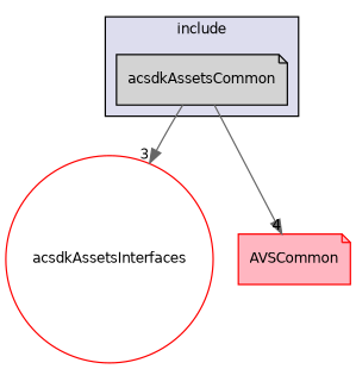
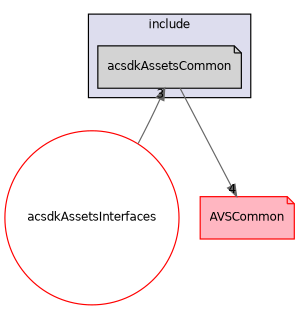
  digraph {
    compound=true
    node [fontname=Helvetica fontsize=10 shape=note style=filled color=red]
    edge [color=gray40 labeldistance=1.5 labelfontname=Helvetica labelfontsize=10]
    n1 [fillcolor=lightgrey label=acsdkAssetsCommon pencolor=black color=""]
    n2 [fillcolor=white label=acsdkAssetsInterfaces shape=circle]
    n3 [fillcolor=lightpink label=AVSCommon]
    subgraph cluster_1 {
      bgcolor="#ddddee"
      fontname=Helvetica
      fontsize=10
      label=include
      pencolor=black
      n1
    }
-   n1 -> n2 [headlabel=3]
+   n2 -> n1 [headlabel=3]
    n1 -> n3 [headlabel=4]
  }
